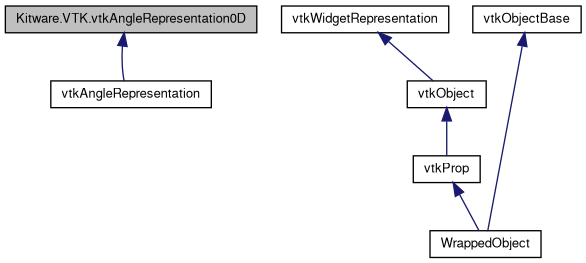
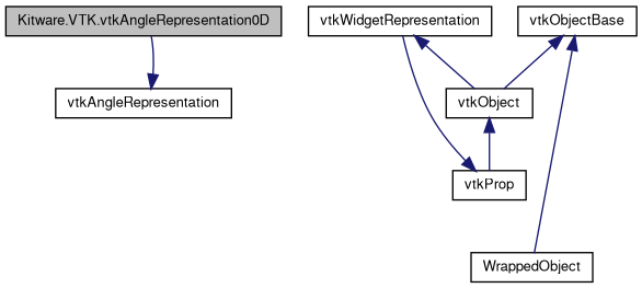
  digraph {
    node [color=black fontname=FreeSans fontsize=10 shape=record]
    edge [color=midnightblue dir=back fontname=FreeSans fontsize=10 labelfontname=FreeSans labelfontsize=10 style=solid]
    n1 [fillcolor=grey75 fontcolor=black height=0.2 label="Kitware.VTK.vtkAngleRepresentation0D" style=filled width=0.4]
    n2 [height=0.2 label=vtkAngleRepresentation width=0.4]
    n3 [height=0.2 label=vtkWidgetRepresentation width=0.4]
    n4 [height=0.2 label=vtkObject width=0.4]
    n5 [height=0.2 label=vtkProp width=0.4]
    n6 [height=0.2 label=vtkObjectBase width=0.4]
    n7 [height=0.2 label=WrappedObject width=0.4]
-   n1 -> n2
+   n2 -> n1
    n3 -> n4
    n4 -> n5
-   n5 -> n7
+   n5 -> n3
+   n6 -> n4
    n6 -> n7
  }
